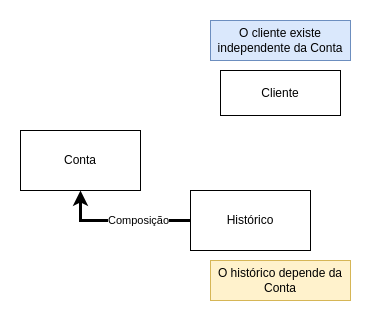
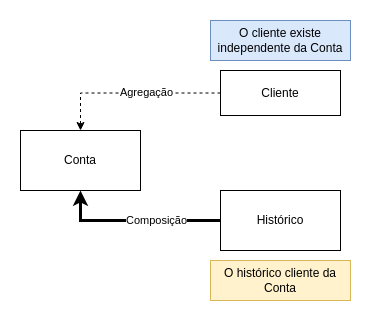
  <mxCell id="0" />
  <mxCell id="1" parent="0" />
  <mxCell id="2" value="Conta" style="rounded=0;whiteSpace=wrap;html=1;" vertex="1" parent="1"><mxGeometry x="20" y="130" width="120" height="60" as="geometry" /></mxCell>
+ <mxCell id="3" style="edgeStyle=orthogonalEdgeStyle;rounded=0;orthogonalLoop=1;jettySize=auto;html=1;entryX=0.5;entryY=0;entryDx=0;entryDy=0;dashed=1;" edge="1" parent="1" source="5" target="2"><mxGeometry relative="1" as="geometry" /></mxCell>
+ <mxCell id="4" value="Agregação" style="edgeLabel;html=1;align=center;verticalAlign=middle;resizable=0;points=[];" vertex="1" connectable="0" parent="3"><mxGeometry x="-0.16" y="-1" relative="1" as="geometry"><mxPoint as="offset" /></mxGeometry></mxCell>
  <mxCell id="5" value="Cliente" style="rounded=0;whiteSpace=wrap;html=1;" vertex="1" parent="1"><mxGeometry x="220" y="70" width="120" height="45" as="geometry" /></mxCell>
  <mxCell id="6" style="edgeStyle=orthogonalEdgeStyle;rounded=0;orthogonalLoop=1;jettySize=auto;html=1;entryX=0.5;entryY=1;entryDx=0;entryDy=0;strokeWidth=3;" edge="1" parent="1" source="8" target="2"><mxGeometry relative="1" as="geometry" /></mxCell>
  <mxCell id="7" value="Composição" style="edgeLabel;html=1;align=center;verticalAlign=middle;resizable=0;points=[];" vertex="1" connectable="0" parent="6"><mxGeometry x="-0.239" y="-1" relative="1" as="geometry"><mxPoint as="offset" /></mxGeometry></mxCell>
- <mxCell id="8" value="Histórico" style="rounded=0;whiteSpace=wrap;html=1;" vertex="1" parent="1"><mxGeometry x="190" y="190" width="120" height="60" as="geometry" /></mxCell>
+ <mxCell id="8" value="Histórico" style="rounded=0;whiteSpace=wrap;html=1;" vertex="1" parent="1"><mxGeometry x="220" y="190" width="120" height="60" as="geometry" /></mxCell>
  <mxCell id="9" value="O cliente existe independente da Conta" style="text;html=1;strokeColor=#6c8ebf;fillColor=#dae8fc;align=center;verticalAlign=middle;whiteSpace=wrap;rounded=0;" vertex="1" parent="1"><mxGeometry x="210" y="20" width="140" height="40" as="geometry" /></mxCell>
- <mxCell id="10" value="O histórico depende da Conta" style="text;html=1;strokeColor=#d6b656;fillColor=#fff2cc;align=center;verticalAlign=middle;whiteSpace=wrap;rounded=0;" vertex="1" parent="1"><mxGeometry x="210" y="260" width="140" height="40" as="geometry" /></mxCell>
+ <mxCell id="10" value="O histórico cliente da Conta" style="text;html=1;strokeColor=#d6b656;fillColor=#fff2cc;align=center;verticalAlign=middle;whiteSpace=wrap;rounded=0;" vertex="1" parent="1"><mxGeometry x="210" y="260" width="140" height="40" as="geometry" /></mxCell>
